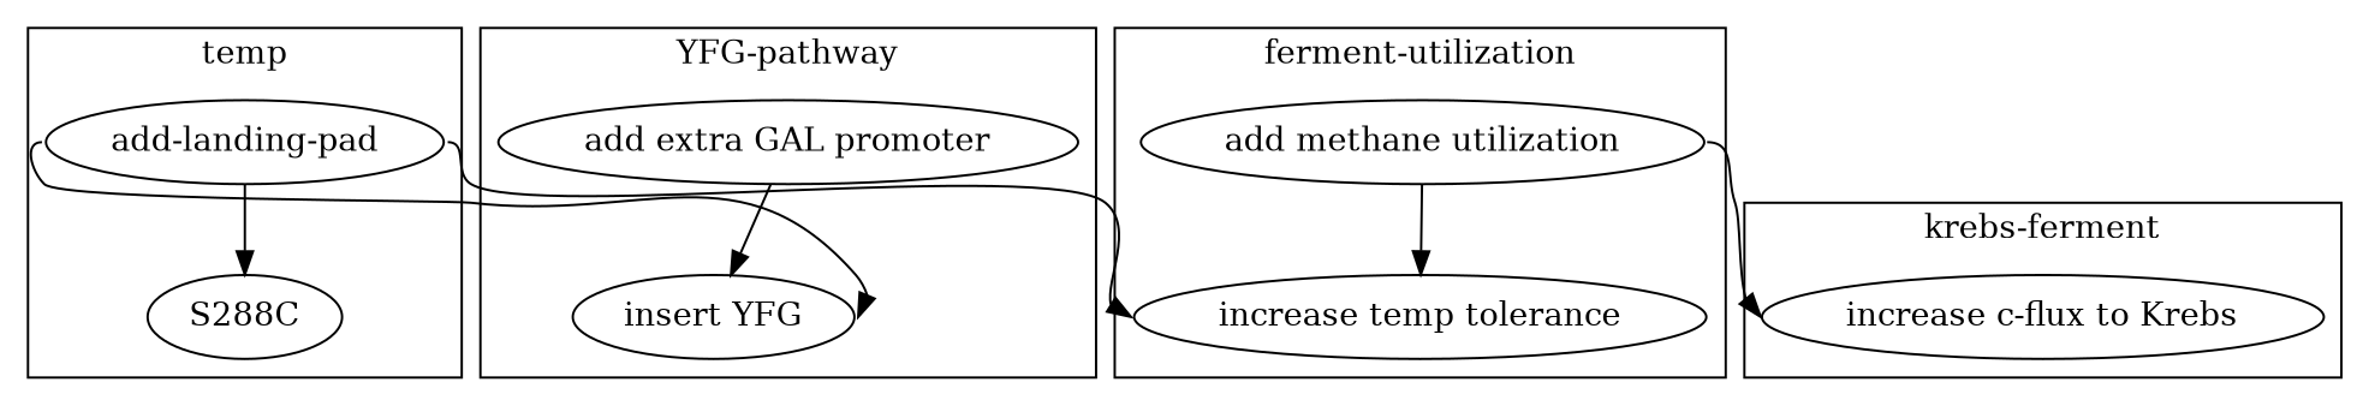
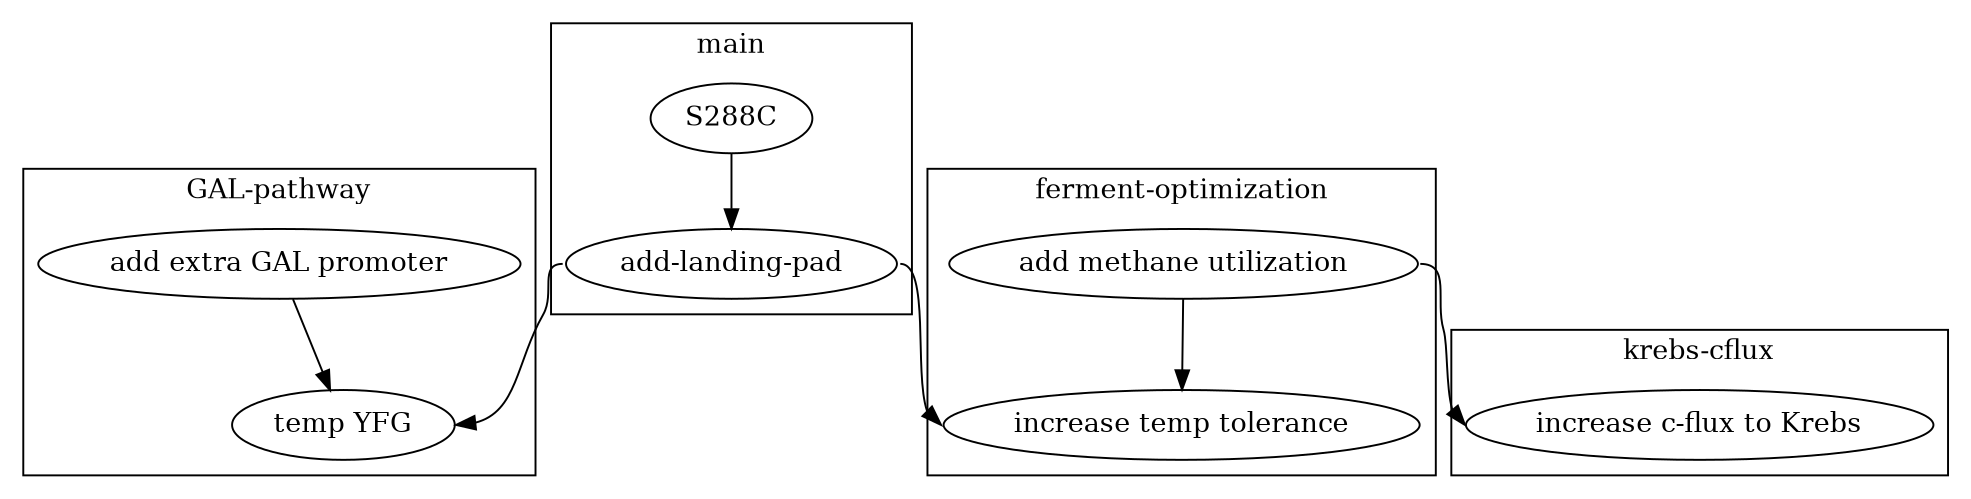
  digraph {
    n1 [label="add-landing-pad"]
    S288C
-   n3 [label="insert YFG"]
+   n3 [label="temp YFG"]
    n4 [label="add extra GAL promoter"]
    n5 [label="increase temp tolerance"]
    n6 [label="add methane utilization"]
    n7 [label="increase c-flux to Krebs"]
    subgraph cluster_1 {
-     label=temp
+     label=main
      n1
      S288C
    }
    subgraph cluster_2 {
-     label="YFG-pathway"
+     label="GAL-pathway"
      n3
      n4
    }
    subgraph cluster_3 {
-     label="ferment-utilization"
+     label="ferment-optimization"
      n5
      n6
    }
    subgraph cluster_4 {
-     label="krebs-ferment"
+     label="krebs-cflux"
      n7
    }
    n1 -> n3 [headport=e tailport=w]
    n1 -> n5 [headport=w tailport=e]
-   n1 -> S288C
+   S288C -> n1
    n4 -> n3
    n6 -> n5
    n6 -> n7 [headport=w tailport=e]
  }
